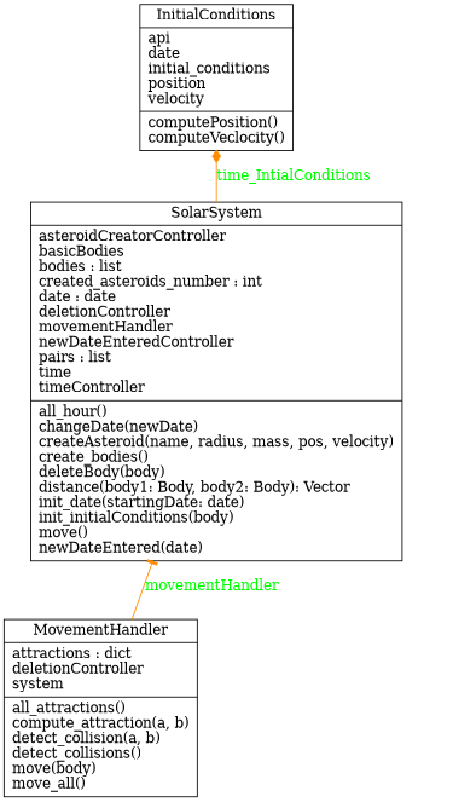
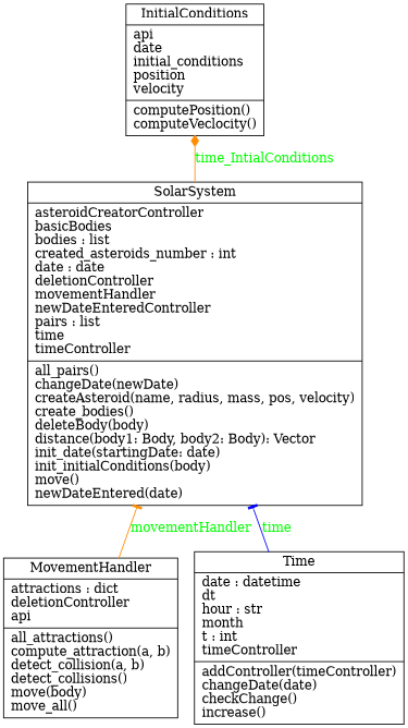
  digraph {
    rankdir=BT
    node [color=black fontcolor=black shape=record style=solid]
    edge [arrowhead=tee arrowtail=none color=darkorange fontcolor=green style=solid]
    n1 [label="{InitialConditions|api\ldate\linitial_conditions\lposition\lvelocity\l|computePosition()\lcomputeVeclocity()\l}"]
-   n2 [label="{MovementHandler|attractions : dict\ldeletionController\lsystem\l|all_attractions()\lcompute_attraction(a, b)\ldetect_collision(a, b)\ldetect_collisions()\lmove(body)\lmove_all()\l}"]
-   n3 [label="{SolarSystem|asteroidCreatorController\lbasicBodies\lbodies : list\lcreated_asteroids_number : int\ldate : date\ldeletionController\lmovementHandler\lnewDateEnteredController\lpairs : list\ltime\ltimeController\l|all_hour()\lchangeDate(newDate)\lcreateAsteroid(name, radius, mass, pos, velocity)\lcreate_bodies()\ldeleteBody(body)\ldistance(body1: Body, body2: Body): Vector\linit_date(startingDate: date)\linit_initialConditions(body)\lmove()\lnewDateEntered(date)\l}"]
+   n2 [label="{MovementHandler|attractions : dict\ldeletionController\lapi\l|all_attractions()\lcompute_attraction(a, b)\ldetect_collision(a, b)\ldetect_collisions()\lmove(body)\lmove_all()\l}"]
+   n3 [label="{SolarSystem|asteroidCreatorController\lbasicBodies\lbodies : list\lcreated_asteroids_number : int\ldate : date\ldeletionController\lmovementHandler\lnewDateEnteredController\lpairs : list\ltime\ltimeController\l|all_pairs()\lchangeDate(newDate)\lcreateAsteroid(name, radius, mass, pos, velocity)\lcreate_bodies()\ldeleteBody(body)\ldistance(body1: Body, body2: Body): Vector\linit_date(startingDate: date)\linit_initialConditions(body)\lmove()\lnewDateEntered(date)\l}"]
+   n4 [label="{Time|date : datetime\ldt\lhour : str\lmonth\lt : int\ltimeController\l|addController(timeController)\lchangeDate(date)\lcheckChange()\lincrease()\l}"]
    n2 -> n3 [label=movementHandler]
    n3 -> n1 [arrowhead=diamond label=time_IntialConditions]
+   n4 -> n3 [color=blue label=time]
  }
